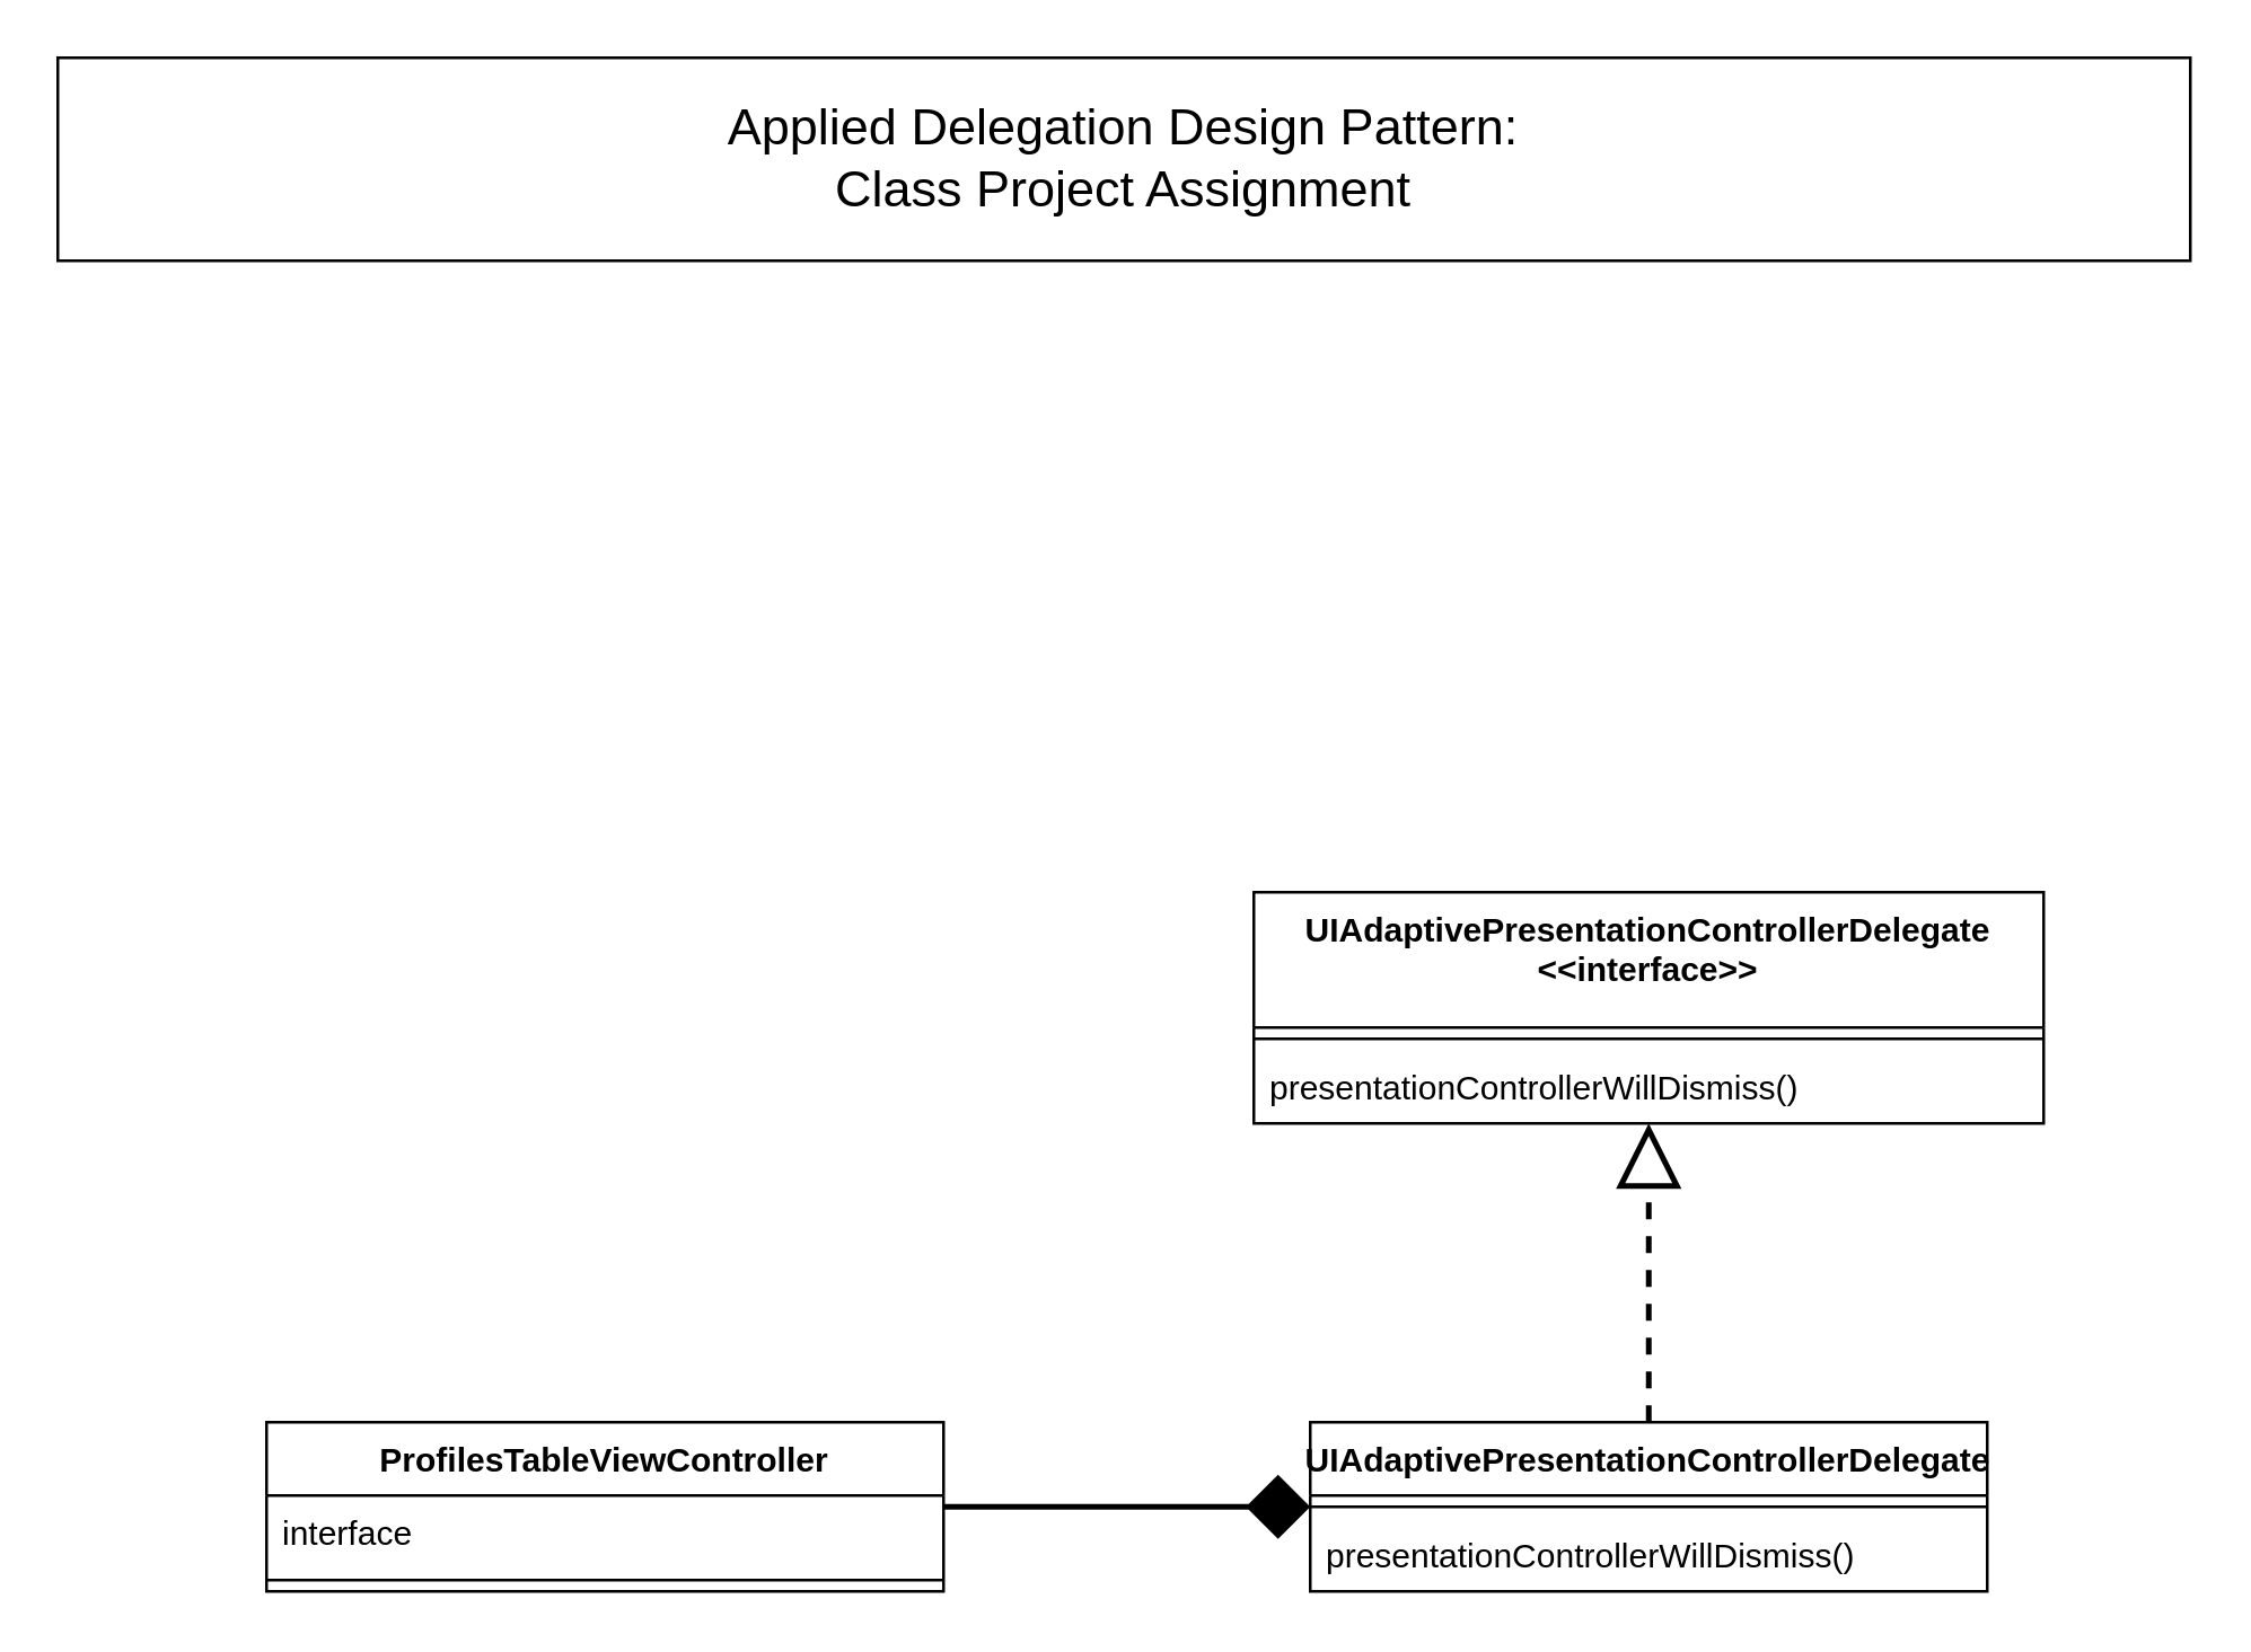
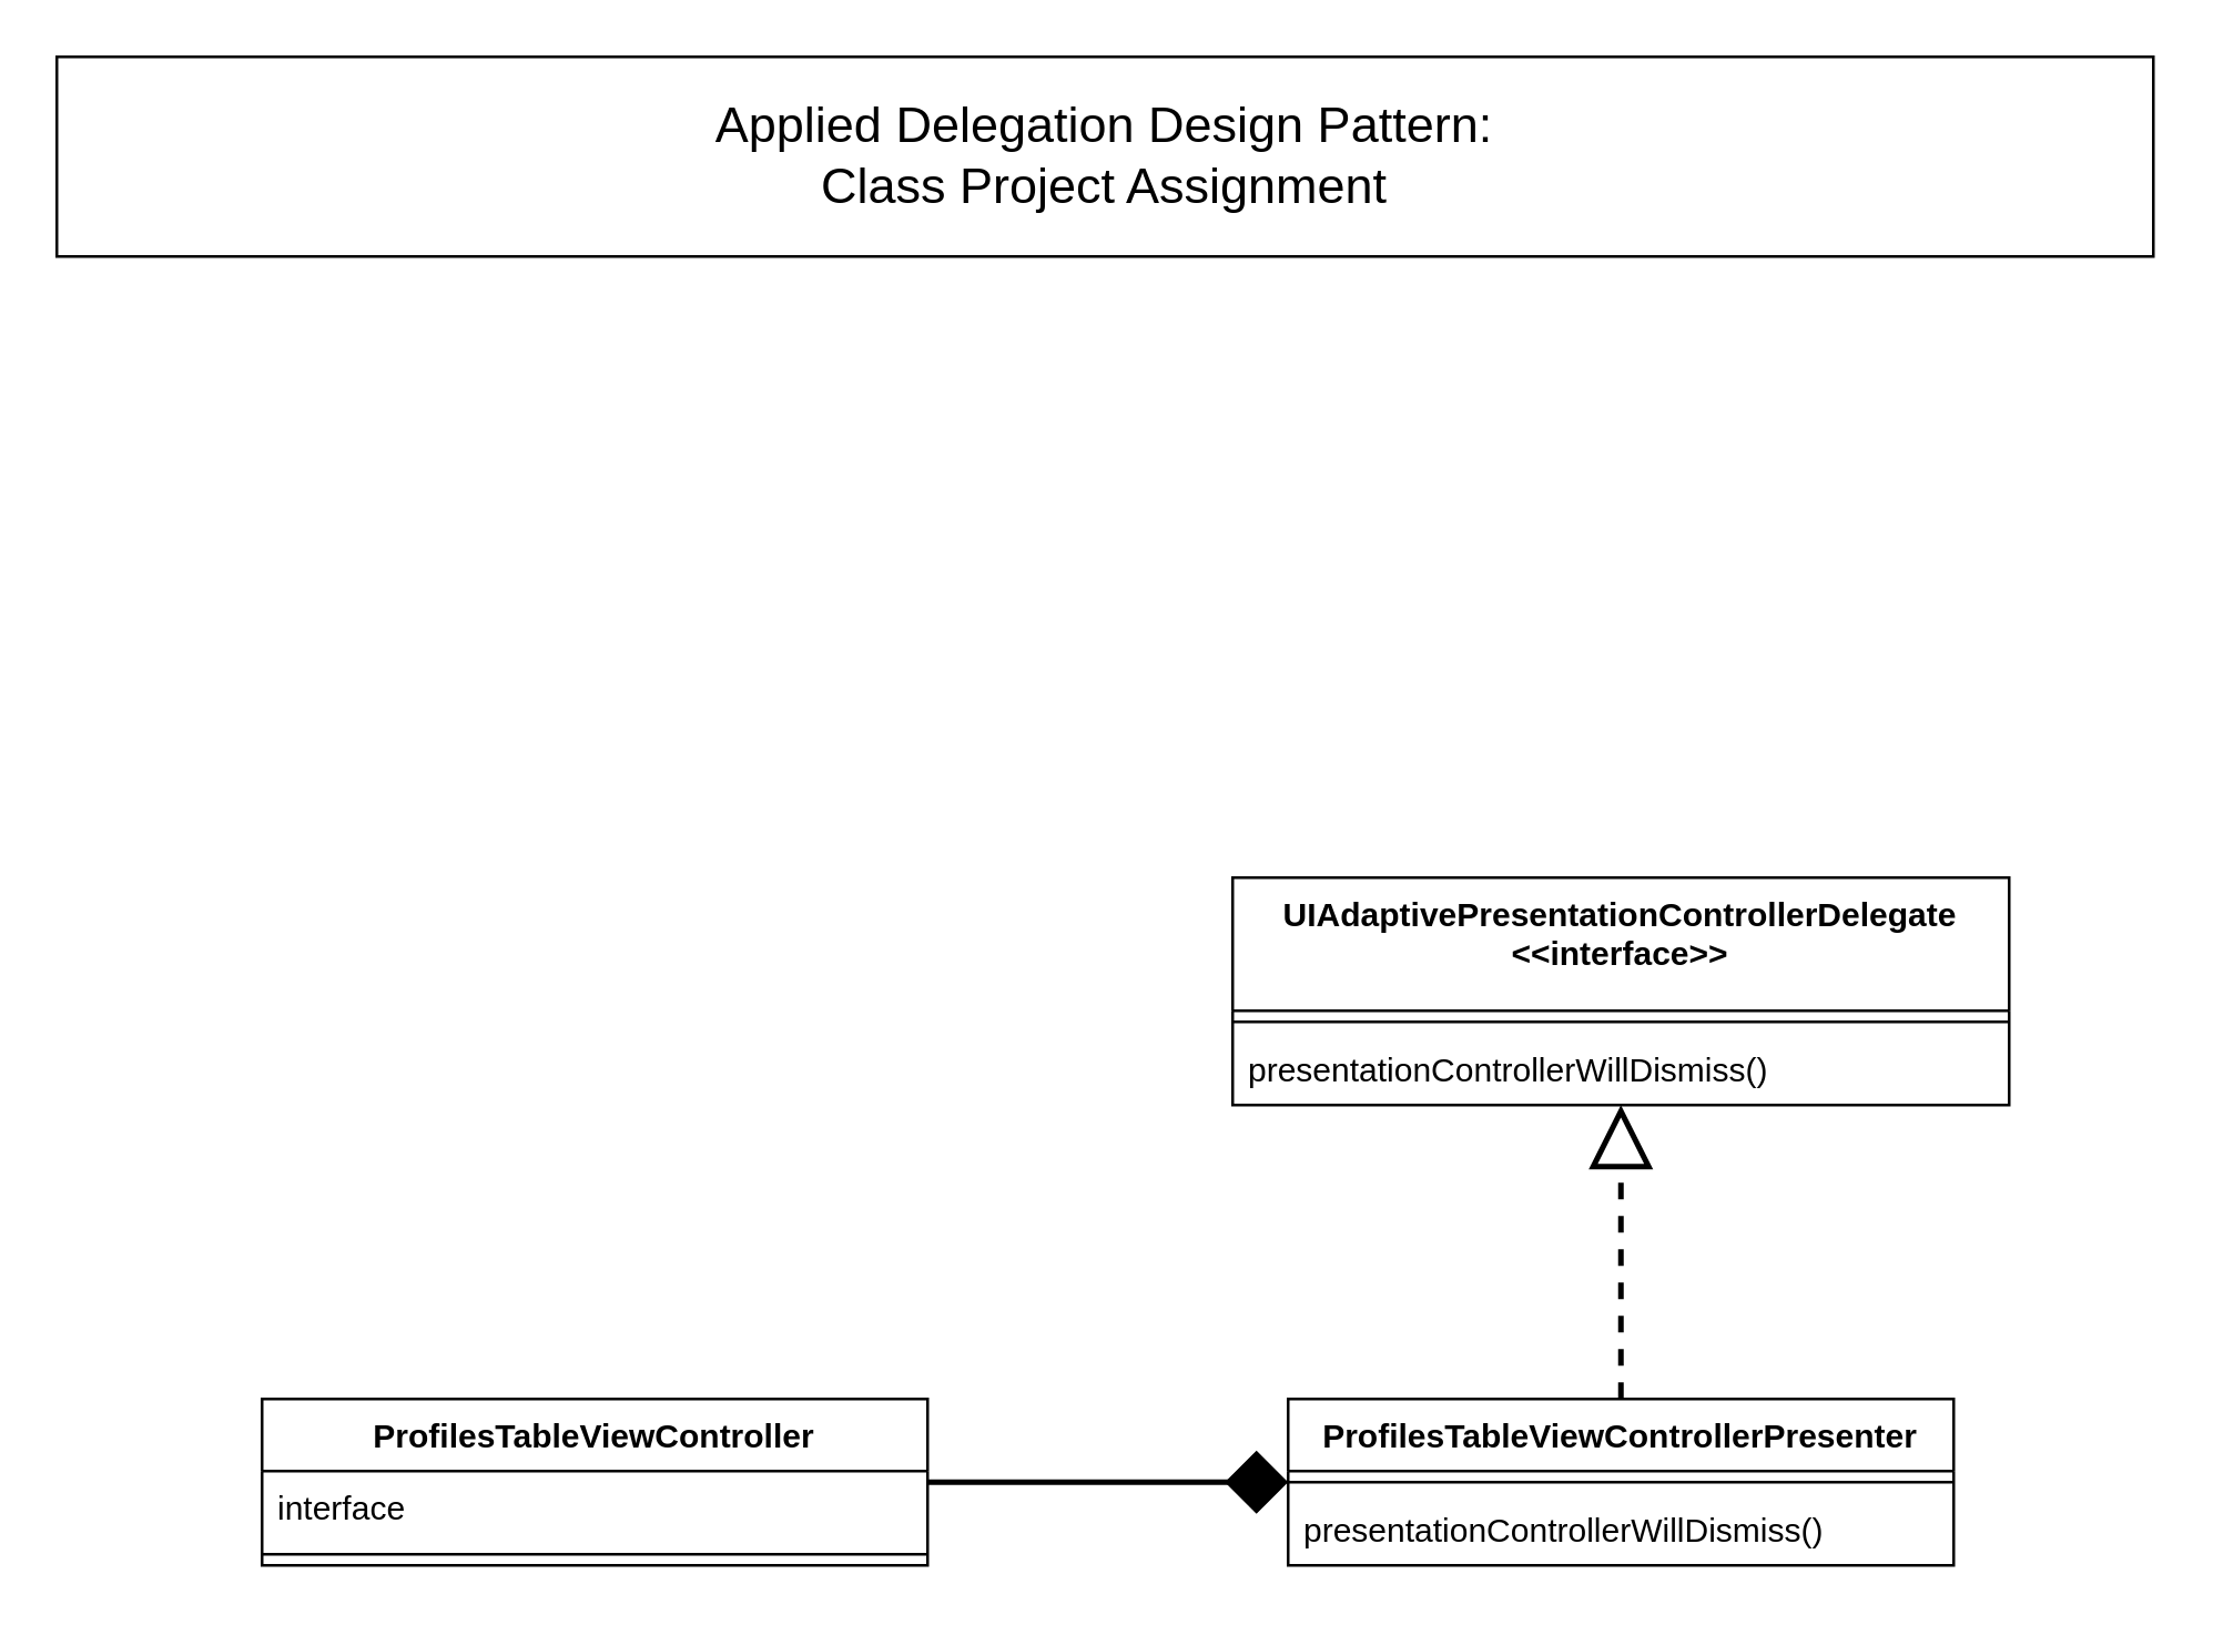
  <mxCell id="0" />
  <mxCell id="1" parent="0" />
  <mxCell id="2" style="edgeStyle=orthogonalEdgeStyle;rounded=0;orthogonalLoop=1;jettySize=auto;html=1;endArrow=block;endFill=0;endSize=18;dashed=1;strokeWidth=2;" parent="1" source="3" target="10" edge="1"><mxGeometry relative="1" as="geometry" /></mxCell>
- <mxCell id="3" value="UIAdaptivePresentationControllerDelegate" style="swimlane;fontStyle=1;align=center;verticalAlign=top;childLayout=stackLayout;horizontal=1;startSize=26;horizontalStack=0;resizeParent=1;resizeParentMax=0;resizeLast=0;collapsible=1;marginBottom=0;" parent="1" vertex="1"><mxGeometry x="464" y="504" width="240" height="60" as="geometry" /></mxCell>
+ <mxCell id="3" value="ProfilesTableViewControllerPresenter" style="swimlane;fontStyle=1;align=center;verticalAlign=top;childLayout=stackLayout;horizontal=1;startSize=26;horizontalStack=0;resizeParent=1;resizeParentMax=0;resizeLast=0;collapsible=1;marginBottom=0;" parent="1" vertex="1"><mxGeometry x="464" y="504" width="240" height="60" as="geometry" /></mxCell>
  <mxCell id="4" value="" style="line;strokeWidth=1;fillColor=none;align=left;verticalAlign=middle;spacingTop=-1;spacingLeft=3;spacingRight=3;rotatable=0;labelPosition=right;points=[];portConstraint=eastwest;" parent="3" vertex="1"><mxGeometry y="26" width="240" height="8" as="geometry" /></mxCell>
  <mxCell id="5" value="presentationControllerWillDismiss()" style="text;strokeColor=none;fillColor=none;align=left;verticalAlign=top;spacingLeft=4;spacingRight=4;overflow=hidden;rotatable=0;points=[[0,0.5],[1,0.5]];portConstraint=eastwest;" parent="3" vertex="1"><mxGeometry y="34" width="240" height="26" as="geometry" /></mxCell>
  <mxCell id="6" style="edgeStyle=orthogonalEdgeStyle;rounded=0;orthogonalLoop=1;jettySize=auto;html=1;endArrow=diamond;endFill=1;endSize=18;strokeWidth=2;" edge="1" parent="1" source="7" target="3"><mxGeometry relative="1" as="geometry" /></mxCell>
  <mxCell id="7" value="ProfilesTableViewController" style="swimlane;fontStyle=1;align=center;verticalAlign=top;childLayout=stackLayout;horizontal=1;startSize=26;horizontalStack=0;resizeParent=1;resizeParentMax=0;resizeLast=0;collapsible=1;marginBottom=0;" parent="1" vertex="1"><mxGeometry x="94" y="504" width="240" height="60" as="geometry" /></mxCell>
  <mxCell id="8" value="interface" style="text;strokeColor=none;fillColor=none;align=left;verticalAlign=top;spacingLeft=4;spacingRight=4;overflow=hidden;rotatable=0;points=[[0,0.5],[1,0.5]];portConstraint=eastwest;" parent="7" vertex="1"><mxGeometry y="26" width="240" height="26" as="geometry" /></mxCell>
  <mxCell id="9" value="" style="line;strokeWidth=1;fillColor=none;align=left;verticalAlign=middle;spacingTop=-1;spacingLeft=3;spacingRight=3;rotatable=0;labelPosition=right;points=[];portConstraint=eastwest;" parent="7" vertex="1"><mxGeometry y="52" width="240" height="8" as="geometry" /></mxCell>
  <mxCell id="10" value="UIAdaptivePresentationControllerDelegate&#10;&lt;&lt;interface&gt;&gt;" style="swimlane;fontStyle=1;align=center;verticalAlign=top;childLayout=stackLayout;horizontal=1;startSize=48;horizontalStack=0;resizeParent=1;resizeParentMax=0;resizeLast=0;collapsible=1;marginBottom=0;" parent="1" vertex="1"><mxGeometry x="444" y="316" width="280" height="82" as="geometry" /></mxCell>
  <mxCell id="11" value="" style="line;strokeWidth=1;fillColor=none;align=left;verticalAlign=middle;spacingTop=-1;spacingLeft=3;spacingRight=3;rotatable=0;labelPosition=right;points=[];portConstraint=eastwest;" parent="10" vertex="1"><mxGeometry y="48" width="280" height="8" as="geometry" /></mxCell>
  <mxCell id="12" value="presentationControllerWillDismiss()" style="text;strokeColor=none;fillColor=none;align=left;verticalAlign=top;spacingLeft=4;spacingRight=4;overflow=hidden;rotatable=0;points=[[0,0.5],[1,0.5]];portConstraint=eastwest;" parent="10" vertex="1"><mxGeometry y="56" width="280" height="26" as="geometry" /></mxCell>
  <mxCell id="13" value="Applied Delegation Design Pattern:&lt;br style=&quot;font-size: 18px&quot;&gt;Class Project Assignment" style="rounded=0;whiteSpace=wrap;html=1;fontSize=18;" parent="1" vertex="1"><mxGeometry x="20" y="20" width="756" height="72" as="geometry" /></mxCell>
